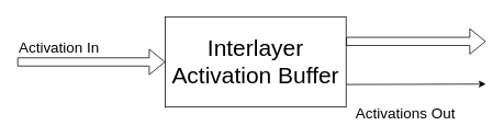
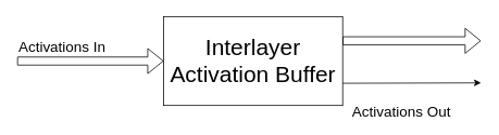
  <mxCell id="0" />
  <mxCell id="1" parent="0" />
  <mxCell id="2" value="&lt;font style=&quot;font-size: 28px&quot;&gt;Interlayer Activation Buffer&lt;/font&gt;" style="rounded=0;whiteSpace=wrap;html=1;" parent="1" vertex="1"><mxGeometry x="200" y="20" width="220" height="110" as="geometry" /></mxCell>
  <mxCell id="3" value="" style="shape=flexArrow;endArrow=classic;html=1;entryX=0;entryY=0.5;entryDx=0;entryDy=0;" parent="1" target="2" edge="1"><mxGeometry width="50" height="50" relative="1" as="geometry"><mxPoint x="20" y="75" as="sourcePoint" /><mxPoint x="110" y="60" as="targetPoint" /></mxGeometry></mxCell>
  <mxCell id="4" value="" style="shape=flexArrow;endArrow=classic;html=1;" parent="1" edge="1"><mxGeometry width="50" height="50" relative="1" as="geometry"><mxPoint x="420" y="50" as="sourcePoint" /><mxPoint x="590" y="50" as="targetPoint" /></mxGeometry></mxCell>
  <mxCell id="5" value="" style="endArrow=classic;html=1;exitX=1;exitY=0.75;exitDx=0;exitDy=0;" parent="1" source="2" edge="1"><mxGeometry width="50" height="50" relative="1" as="geometry"><mxPoint x="400" y="190" as="sourcePoint" /><mxPoint x="590" y="102" as="targetPoint" /></mxGeometry></mxCell>
- <mxCell id="6" value="&lt;font style=&quot;font-size: 18px&quot;&gt;Activation In&lt;/font&gt;" style="text;html=1;resizable=0;points=[];autosize=1;align=left;verticalAlign=top;spacingTop=-4;" parent="1" vertex="1"><mxGeometry x="20" y="45" width="120" height="20" as="geometry" /></mxCell>
+ <mxCell id="6" value="&lt;font style=&quot;font-size: 18px&quot;&gt;Activations In&lt;/font&gt;" style="text;html=1;resizable=0;points=[];autosize=1;align=left;verticalAlign=top;spacingTop=-4;" parent="1" vertex="1"><mxGeometry x="20" y="45" width="120" height="20" as="geometry" /></mxCell>
  <mxCell id="7" value="&lt;font&gt;&lt;font style=&quot;font-size: 18px&quot;&gt;Activations Out&lt;/font&gt;&lt;br&gt;&lt;/font&gt;" style="text;html=1;resizable=0;points=[];autosize=1;align=left;verticalAlign=top;spacingTop=-4;" parent="1" vertex="1"><mxGeometry x="430" y="125" width="140" height="20" as="geometry" /></mxCell>
